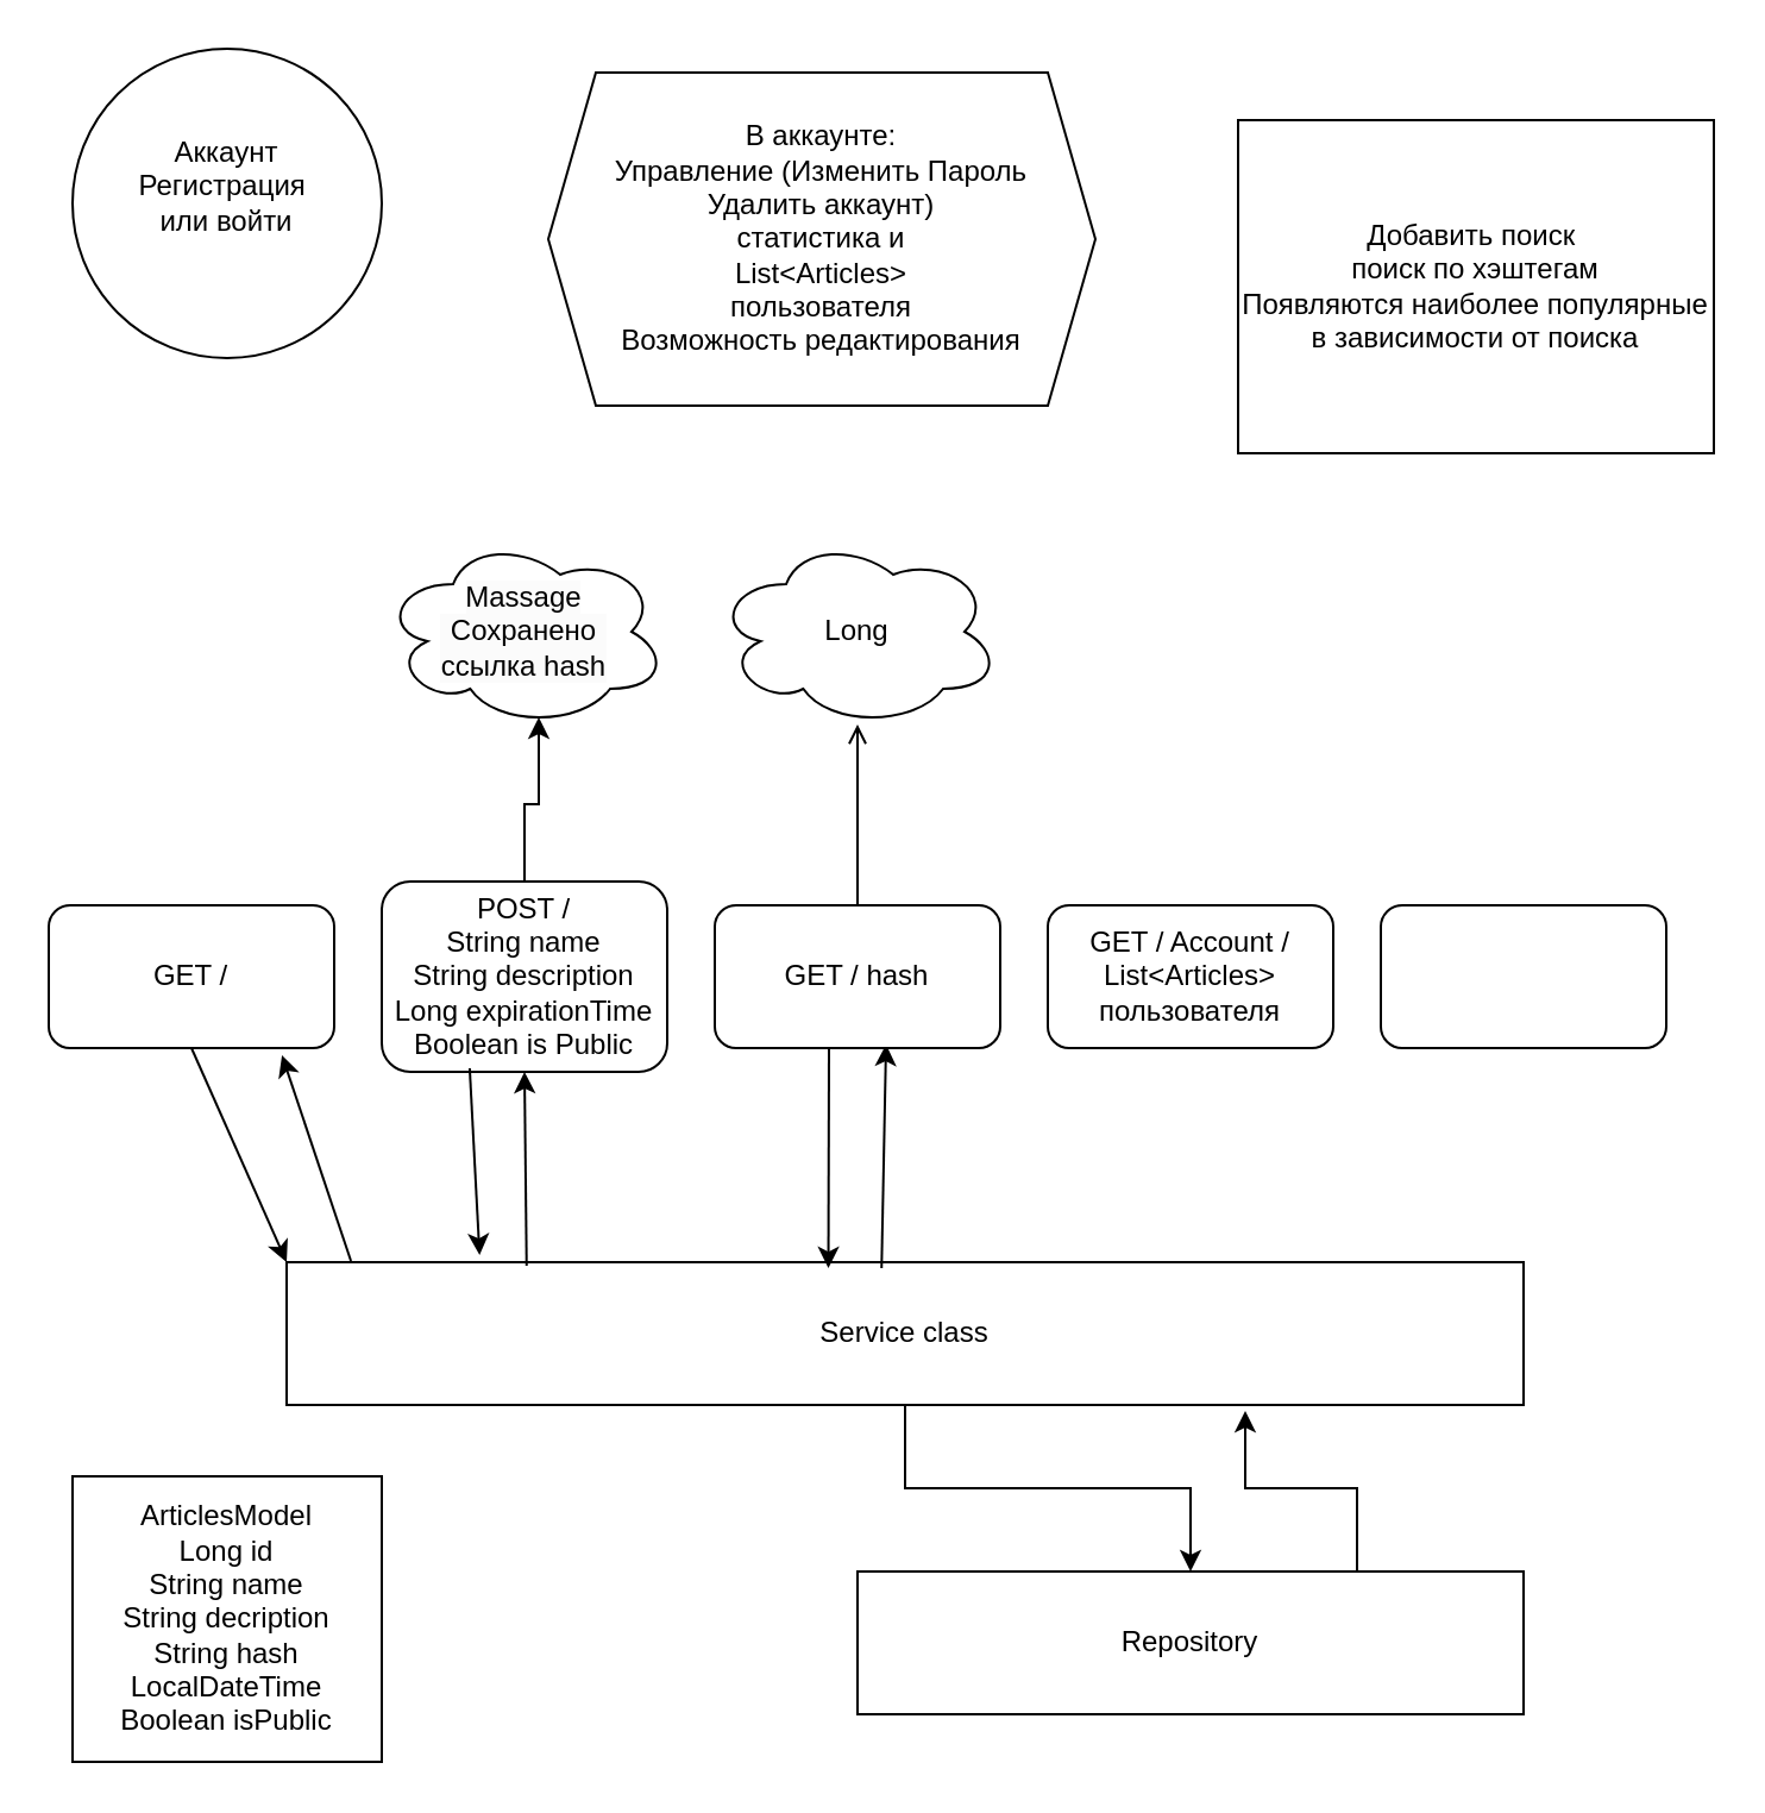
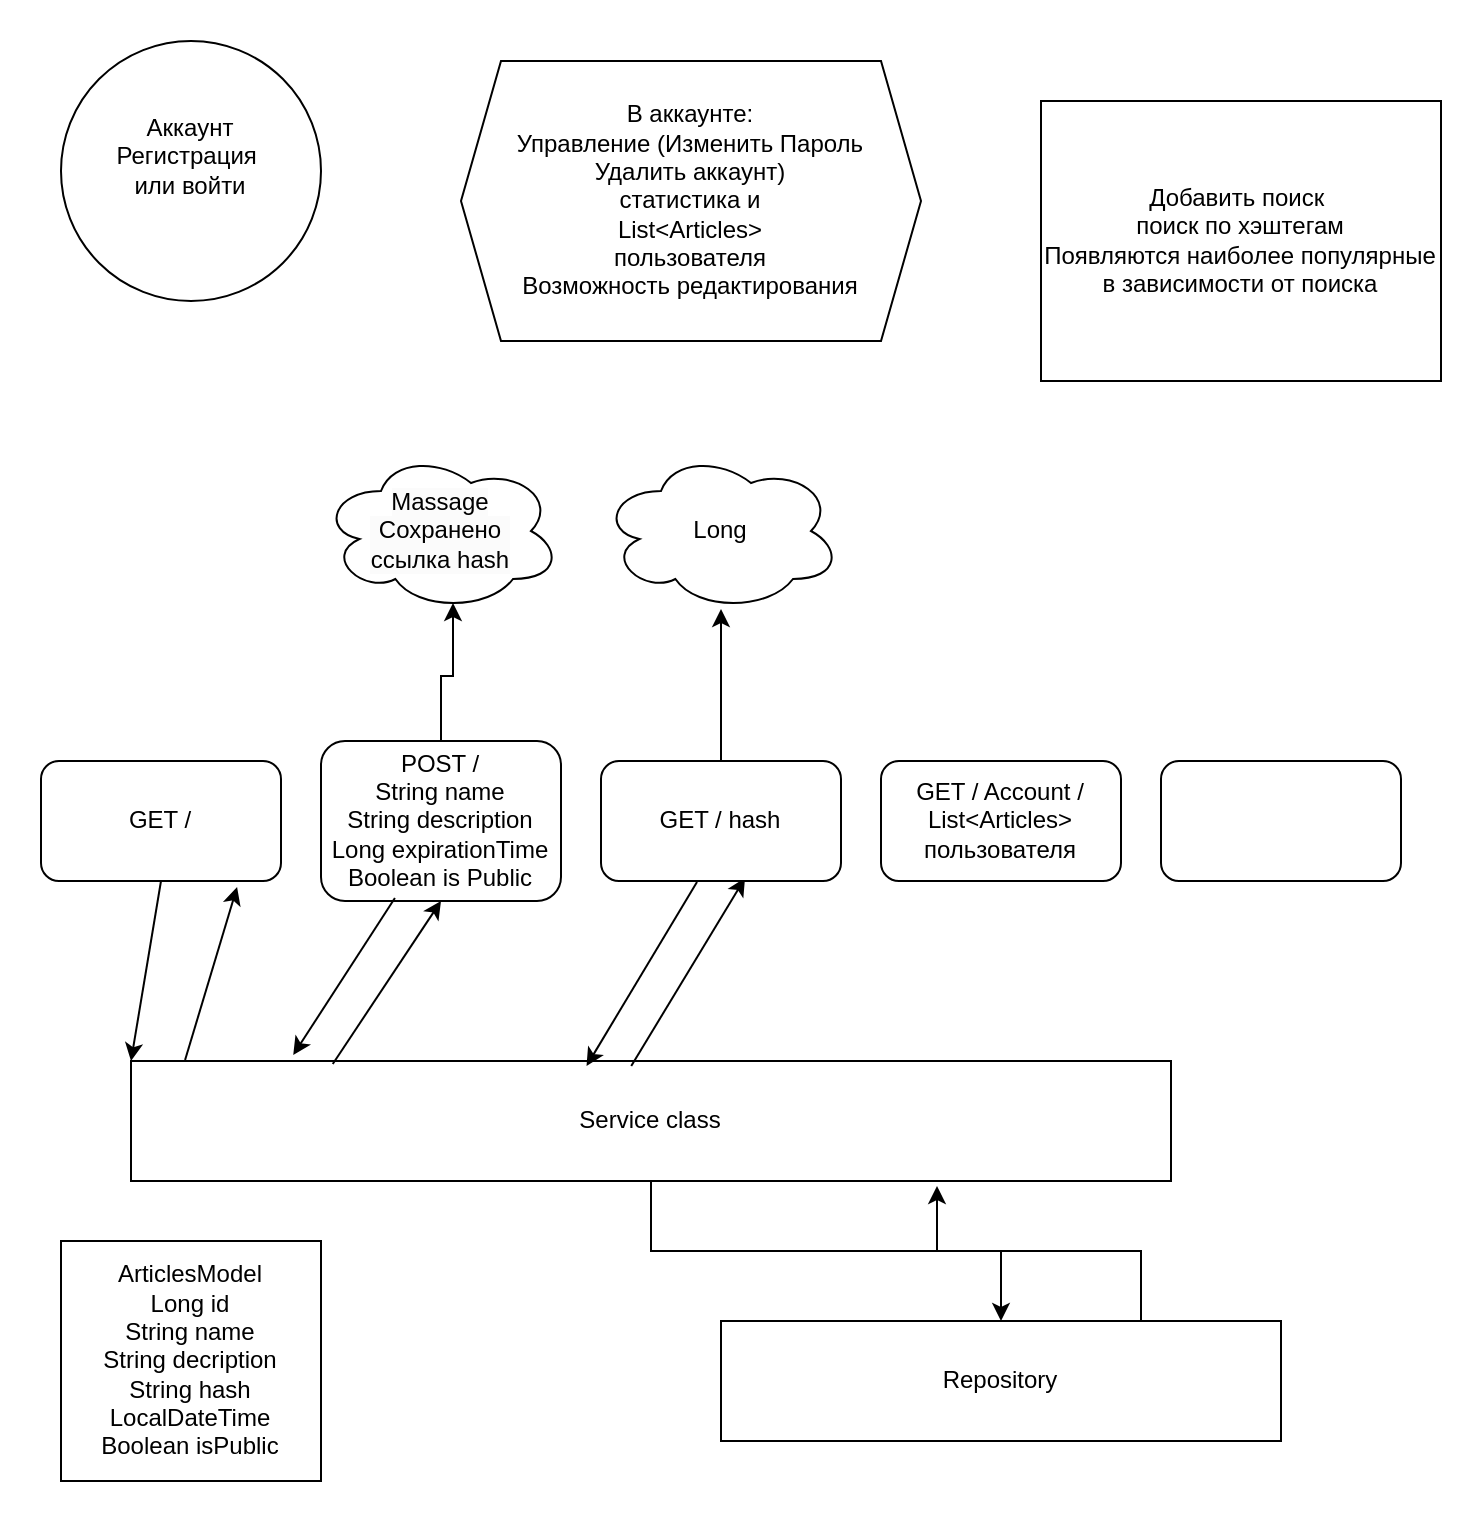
  <mxCell id="0" />
  <mxCell id="1" parent="0" />
  <mxCell id="2" style="edgeStyle=orthogonalEdgeStyle;rounded=0;orthogonalLoop=1;jettySize=auto;html=1;exitX=0.5;exitY=1;exitDx=0;exitDy=0;entryX=0.5;entryY=0;entryDx=0;entryDy=0;" parent="1" source="3" target="7" edge="1"><mxGeometry relative="1" as="geometry" /></mxCell>
- <mxCell id="3" value="Service class" style="rounded=0;whiteSpace=wrap;html=1;" parent="1" vertex="1"><mxGeometry x="120" y="530" width="520" height="60" as="geometry" /></mxCell>
+ <mxCell id="3" value="Service class" style="rounded=0;whiteSpace=wrap;html=1;" parent="1" vertex="1"><mxGeometry x="65" y="530" width="520" height="60" as="geometry" /></mxCell>
  <mxCell id="4" style="edgeStyle=orthogonalEdgeStyle;rounded=0;orthogonalLoop=1;jettySize=auto;html=1;exitX=0.5;exitY=0;exitDx=0;exitDy=0;entryX=0.55;entryY=0.95;entryDx=0;entryDy=0;entryPerimeter=0;" parent="1" source="5" edge="1" target="16"><mxGeometry relative="1" as="geometry"><mxPoint x="220" y="300" as="targetPoint" /></mxGeometry></mxCell>
  <mxCell id="5" value="POST /&lt;div&gt;String name&lt;/div&gt;&lt;div&gt;String description&lt;/div&gt;&lt;div&gt;Long expirationTime&lt;/div&gt;&lt;div&gt;Boolean is Public&lt;/div&gt;" style="rounded=1;whiteSpace=wrap;html=1;" parent="1" vertex="1"><mxGeometry x="160" y="370" width="120" height="80" as="geometry" /></mxCell>
  <mxCell id="6" value="GET /" style="rounded=1;whiteSpace=wrap;html=1;" parent="1" vertex="1"><mxGeometry x="20" y="380" width="120" height="60" as="geometry" /></mxCell>
  <mxCell id="7" value="Repository" style="rounded=0;whiteSpace=wrap;html=1;" parent="1" vertex="1"><mxGeometry x="360" y="660" width="280" height="60" as="geometry" /></mxCell>
  <mxCell id="8" value="ArticlesModel&lt;div&gt;Long id&lt;/div&gt;&lt;div&gt;String name&lt;/div&gt;&lt;div&gt;String decription&lt;/div&gt;&lt;div&gt;String hash&lt;/div&gt;&lt;div&gt;LocalDateTime&lt;/div&gt;&lt;div&gt;Boolean isPublic&lt;/div&gt;" style="rounded=0;whiteSpace=wrap;html=1;" parent="1" vertex="1"><mxGeometry x="30" y="620" width="130" height="120" as="geometry" /></mxCell>
  <mxCell id="9" style="edgeStyle=orthogonalEdgeStyle;rounded=0;orthogonalLoop=1;jettySize=auto;html=1;exitX=0.75;exitY=0;exitDx=0;exitDy=0;entryX=0.775;entryY=1.042;entryDx=0;entryDy=0;entryPerimeter=0;" parent="1" source="7" target="3" edge="1"><mxGeometry relative="1" as="geometry" /></mxCell>
  <mxCell id="10" value="" style="endArrow=classic;html=1;rounded=0;entryX=0.817;entryY=1.05;entryDx=0;entryDy=0;entryPerimeter=0;exitX=0.052;exitY=-0.008;exitDx=0;exitDy=0;exitPerimeter=0;" edge="1" parent="1" source="3" target="6"><mxGeometry width="50" height="50" relative="1" as="geometry"><mxPoint x="140" y="530" as="sourcePoint" /><mxPoint x="110" y="450" as="targetPoint" /></mxGeometry></mxCell>
  <mxCell id="11" value="" style="endArrow=classic;html=1;rounded=0;entryX=0;entryY=0;entryDx=0;entryDy=0;exitX=0.5;exitY=1;exitDx=0;exitDy=0;" edge="1" parent="1" source="6" target="3"><mxGeometry width="50" height="50" relative="1" as="geometry"><mxPoint x="101" y="440" as="sourcePoint" /><mxPoint x="151" y="390" as="targetPoint" /></mxGeometry></mxCell>
  <mxCell id="12" value="" style="endArrow=classic;html=1;rounded=0;entryX=0.5;entryY=1;entryDx=0;entryDy=0;exitX=0.194;exitY=0.025;exitDx=0;exitDy=0;exitPerimeter=0;" edge="1" parent="1" source="3" target="5"><mxGeometry width="50" height="50" relative="1" as="geometry"><mxPoint x="220" y="530" as="sourcePoint" /><mxPoint x="270" y="480" as="targetPoint" /></mxGeometry></mxCell>
  <mxCell id="13" value="" style="endArrow=classic;html=1;rounded=0;entryX=0.156;entryY=-0.05;entryDx=0;entryDy=0;entryPerimeter=0;exitX=0.308;exitY=0.981;exitDx=0;exitDy=0;exitPerimeter=0;" edge="1" parent="1" source="5" target="3"><mxGeometry width="50" height="50" relative="1" as="geometry"><mxPoint x="200" y="450" as="sourcePoint" /><mxPoint x="250" y="400" as="targetPoint" /></mxGeometry></mxCell>
  <mxCell id="14" value="Long" style="ellipse;shape=cloud;whiteSpace=wrap;html=1;" vertex="1" parent="1"><mxGeometry x="300" y="225" width="120" height="80" as="geometry" /></mxCell>
- <mxCell id="15" value="" style="endArrow=open;html=1;rounded=0;entryX=0.5;entryY=0.988;entryDx=0;entryDy=0;entryPerimeter=0;exitX=0.5;exitY=0;exitDx=0;exitDy=0;" edge="1" parent="1" source="19" target="14"><mxGeometry width="50" height="50" relative="1" as="geometry"><mxPoint x="355" y="380" as="sourcePoint" /><mxPoint x="405" y="330" as="targetPoint" /><Array as="points"><mxPoint x="360" y="340" /></Array></mxGeometry></mxCell>
+ <mxCell id="15" value="" style="endArrow=classic;html=1;rounded=0;entryX=0.5;entryY=0.988;entryDx=0;entryDy=0;entryPerimeter=0;exitX=0.5;exitY=0;exitDx=0;exitDy=0;" edge="1" parent="1" source="19" target="14"><mxGeometry width="50" height="50" relative="1" as="geometry"><mxPoint x="355" y="380" as="sourcePoint" /><mxPoint x="405" y="330" as="targetPoint" /><Array as="points"><mxPoint x="360" y="340" /></Array></mxGeometry></mxCell>
  <mxCell id="16" value="&lt;meta charset=&quot;utf-8&quot;&gt;&lt;span style=&quot;color: rgb(0, 0, 0); font-family: Helvetica; font-size: 12px; font-style: normal; font-variant-ligatures: normal; font-variant-caps: normal; font-weight: 400; letter-spacing: normal; orphans: 2; text-align: center; text-indent: 0px; text-transform: none; widows: 2; word-spacing: 0px; -webkit-text-stroke-width: 0px; white-space: normal; background-color: rgb(251, 251, 251); text-decoration-thickness: initial; text-decoration-style: initial; text-decoration-color: initial; display: inline !important; float: none;&quot;&gt;Massage&lt;/span&gt;&lt;div style=&quot;color: rgb(0, 0, 0); font-family: Helvetica; font-size: 12px; font-style: normal; font-variant-ligatures: normal; font-variant-caps: normal; font-weight: 400; letter-spacing: normal; orphans: 2; text-align: center; text-indent: 0px; text-transform: none; widows: 2; word-spacing: 0px; -webkit-text-stroke-width: 0px; white-space: normal; background-color: rgb(251, 251, 251); text-decoration-thickness: initial; text-decoration-style: initial; text-decoration-color: initial;&quot;&gt;Сохранено&lt;/div&gt;&lt;div style=&quot;color: rgb(0, 0, 0); font-family: Helvetica; font-size: 12px; font-style: normal; font-variant-ligatures: normal; font-variant-caps: normal; font-weight: 400; letter-spacing: normal; orphans: 2; text-align: center; text-indent: 0px; text-transform: none; widows: 2; word-spacing: 0px; -webkit-text-stroke-width: 0px; white-space: normal; background-color: rgb(251, 251, 251); text-decoration-thickness: initial; text-decoration-style: initial; text-decoration-color: initial;&quot;&gt;ссылка hash&lt;/div&gt;" style="ellipse;shape=cloud;whiteSpace=wrap;html=1;" vertex="1" parent="1"><mxGeometry x="160" y="225" width="120" height="80" as="geometry" /></mxCell>
  <mxCell id="17" value="" style="endArrow=classic;html=1;rounded=0;entryX=0.6;entryY=0.975;entryDx=0;entryDy=0;entryPerimeter=0;exitX=0.481;exitY=0.042;exitDx=0;exitDy=0;exitPerimeter=0;" edge="1" parent="1" source="3" target="19"><mxGeometry width="50" height="50" relative="1" as="geometry"><mxPoint x="370" y="530" as="sourcePoint" /><mxPoint x="370" y="440" as="targetPoint" /></mxGeometry></mxCell>
  <mxCell id="18" value="" style="endArrow=classic;html=1;rounded=0;" edge="1" parent="1" source="19"><mxGeometry width="50" height="50" relative="1" as="geometry"><mxPoint x="350" y="450" as="sourcePoint" /><mxPoint x="400" y="400" as="targetPoint" /></mxGeometry></mxCell>
  <mxCell id="19" value="GET / hash" style="rounded=1;whiteSpace=wrap;html=1;" parent="1" vertex="1"><mxGeometry x="300" y="380" width="120" height="60" as="geometry" /></mxCell>
  <mxCell id="20" value="" style="endArrow=classic;html=1;rounded=0;exitX=0.4;exitY=1.008;exitDx=0;exitDy=0;exitPerimeter=0;entryX=0.438;entryY=0.042;entryDx=0;entryDy=0;entryPerimeter=0;" edge="1" parent="1" source="19" target="3"><mxGeometry width="50" height="50" relative="1" as="geometry"><mxPoint x="350" y="465" as="sourcePoint" /><mxPoint x="350" y="530" as="targetPoint" /></mxGeometry></mxCell>
  <mxCell id="21" value="GET / Account /&lt;div&gt;List&amp;lt;Articles&amp;gt;&lt;/div&gt;&lt;div&gt;пользователя&lt;/div&gt;" style="rounded=1;whiteSpace=wrap;html=1;" vertex="1" parent="1"><mxGeometry x="440" y="380" width="120" height="60" as="geometry" /></mxCell>
  <mxCell id="22" value="" style="rounded=1;whiteSpace=wrap;html=1;" vertex="1" parent="1"><mxGeometry x="580" y="380" width="120" height="60" as="geometry" /></mxCell>
  <mxCell id="23" value="Аккаунт&lt;div&gt;Регистрация&amp;nbsp;&lt;/div&gt;&lt;div&gt;или войти&lt;/div&gt;&lt;div&gt;&lt;br&gt;&lt;/div&gt;" style="ellipse;whiteSpace=wrap;html=1;aspect=fixed;" vertex="1" parent="1"><mxGeometry x="30" y="20" width="130" height="130" as="geometry" /></mxCell>
  <mxCell id="24" value="В аккаунте:&lt;div&gt;Управление (Изменить Пароль&lt;br&gt;Удалить аккаунт)&lt;br&gt;&lt;div&gt;статистика и&lt;/div&gt;&lt;div&gt;&lt;div&gt;List&amp;lt;Articles&amp;gt;&lt;/div&gt;&lt;div&gt;пользователя&lt;br&gt;Возможность редактирования&lt;/div&gt;&lt;/div&gt;&lt;/div&gt;" style="shape=hexagon;perimeter=hexagonPerimeter2;whiteSpace=wrap;html=1;fixedSize=1;" vertex="1" parent="1"><mxGeometry x="230" y="30" width="230" height="140" as="geometry" /></mxCell>
  <mxCell id="25" value="Добавить поиск&amp;nbsp;&lt;br&gt;поиск по хэштегам&lt;br&gt;Появляются наиболее популярные в зависимости от поиска" style="rounded=0;whiteSpace=wrap;html=1;" vertex="1" parent="1"><mxGeometry x="520" y="50" width="200" height="140" as="geometry" /></mxCell>
